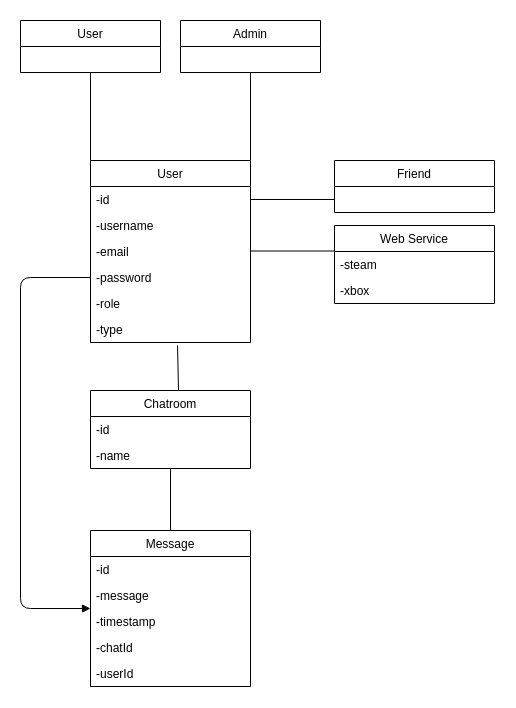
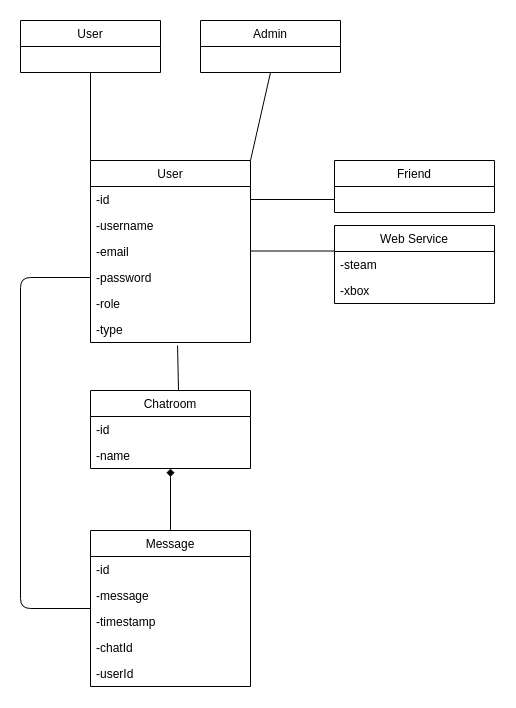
  <mxCell id="0" />
  <mxCell id="1" parent="0" />
  <mxCell id="2" value="User" style="swimlane;fontStyle=0;childLayout=stackLayout;horizontal=1;startSize=26;fillColor=none;horizontalStack=0;resizeParent=1;resizeParentMax=0;resizeLast=0;collapsible=1;marginBottom=0;" parent="1" vertex="1"><mxGeometry x="90" y="160" width="160" height="182" as="geometry"><mxRectangle x="100" y="160" width="90" height="26" as="alternateBounds" /></mxGeometry></mxCell>
  <mxCell id="3" value="-id" style="text;strokeColor=none;fillColor=none;align=left;verticalAlign=top;spacingLeft=4;spacingRight=4;overflow=hidden;rotatable=0;points=[[0,0.5],[1,0.5]];portConstraint=eastwest;" parent="2" vertex="1"><mxGeometry y="26" width="160" height="26" as="geometry" /></mxCell>
  <mxCell id="4" value="-username" style="text;strokeColor=none;fillColor=none;align=left;verticalAlign=top;spacingLeft=4;spacingRight=4;overflow=hidden;rotatable=0;points=[[0,0.5],[1,0.5]];portConstraint=eastwest;" parent="2" vertex="1"><mxGeometry y="52" width="160" height="26" as="geometry" /></mxCell>
  <mxCell id="5" value="-email" style="text;strokeColor=none;fillColor=none;align=left;verticalAlign=top;spacingLeft=4;spacingRight=4;overflow=hidden;rotatable=0;points=[[0,0.5],[1,0.5]];portConstraint=eastwest;" parent="2" vertex="1"><mxGeometry y="78" width="160" height="26" as="geometry" /></mxCell>
  <mxCell id="6" value="-password" style="text;strokeColor=none;fillColor=none;align=left;verticalAlign=top;spacingLeft=4;spacingRight=4;overflow=hidden;rotatable=0;points=[[0,0.5],[1,0.5]];portConstraint=eastwest;" parent="2" vertex="1"><mxGeometry y="104" width="160" height="26" as="geometry" /></mxCell>
  <mxCell id="7" value="-role" style="text;strokeColor=none;fillColor=none;align=left;verticalAlign=top;spacingLeft=4;spacingRight=4;overflow=hidden;rotatable=0;points=[[0,0.5],[1,0.5]];portConstraint=eastwest;" parent="2" vertex="1"><mxGeometry y="130" width="160" height="26" as="geometry" /></mxCell>
  <mxCell id="8" value="-type" style="text;strokeColor=none;fillColor=none;align=left;verticalAlign=top;spacingLeft=4;spacingRight=4;overflow=hidden;rotatable=0;points=[[0,0.5],[1,0.5]];portConstraint=eastwest;" parent="2" vertex="1"><mxGeometry y="156" width="160" height="26" as="geometry" /></mxCell>
- <mxCell id="9" value="Admin" style="swimlane;fontStyle=0;childLayout=stackLayout;horizontal=1;startSize=26;fillColor=none;horizontalStack=0;resizeParent=1;resizeParentMax=0;resizeLast=0;collapsible=1;marginBottom=0;" parent="1" vertex="1"><mxGeometry x="180" y="20" width="140" height="52" as="geometry"><mxRectangle x="340" y="240" width="90" height="26" as="alternateBounds" /></mxGeometry></mxCell>
+ <mxCell id="9" value="Admin" style="swimlane;fontStyle=0;childLayout=stackLayout;horizontal=1;startSize=26;fillColor=none;horizontalStack=0;resizeParent=1;resizeParentMax=0;resizeLast=0;collapsible=1;marginBottom=0;" parent="1" vertex="1"><mxGeometry x="200" y="20" width="140" height="52" as="geometry"><mxRectangle x="340" y="240" width="90" height="26" as="alternateBounds" /></mxGeometry></mxCell>
  <mxCell id="10" value="User" style="swimlane;fontStyle=0;childLayout=stackLayout;horizontal=1;startSize=26;fillColor=none;horizontalStack=0;resizeParent=1;resizeParentMax=0;resizeLast=0;collapsible=1;marginBottom=0;" parent="1" vertex="1"><mxGeometry x="20" y="20" width="140" height="52" as="geometry"><mxRectangle x="340" y="240" width="90" height="26" as="alternateBounds" /></mxGeometry></mxCell>
  <mxCell id="11" value="" style="endArrow=none;html=1;entryX=0.5;entryY=1;entryDx=0;entryDy=0;exitX=1;exitY=0;exitDx=0;exitDy=0;" parent="1" source="2" target="9" edge="1"><mxGeometry width="50" height="50" relative="1" as="geometry"><mxPoint x="230" y="150" as="sourcePoint" /><mxPoint x="440" y="370" as="targetPoint" /></mxGeometry></mxCell>
  <mxCell id="12" value="" style="endArrow=none;html=1;exitX=0;exitY=0;exitDx=0;exitDy=0;entryX=0.5;entryY=1;entryDx=0;entryDy=0;" parent="1" source="2" target="10" edge="1"><mxGeometry width="50" height="50" relative="1" as="geometry"><mxPoint x="170" y="170" as="sourcePoint" /><mxPoint x="250" y="82" as="targetPoint" /></mxGeometry></mxCell>
  <mxCell id="13" value="Friend" style="swimlane;fontStyle=0;childLayout=stackLayout;horizontal=1;startSize=26;fillColor=none;horizontalStack=0;resizeParent=1;resizeParentMax=0;resizeLast=0;collapsible=1;marginBottom=0;" parent="1" vertex="1"><mxGeometry x="334" y="160" width="160" height="52" as="geometry"><mxRectangle x="334" y="170" width="90" height="26" as="alternateBounds" /></mxGeometry></mxCell>
  <mxCell id="14" value="" style="endArrow=none;html=1;entryX=0;entryY=0.75;entryDx=0;entryDy=0;exitX=1;exitY=0.5;exitDx=0;exitDy=0;" parent="1" source="3" target="13" edge="1"><mxGeometry width="50" height="50" relative="1" as="geometry"><mxPoint x="260" y="170" as="sourcePoint" /><mxPoint x="260" y="82" as="targetPoint" /></mxGeometry></mxCell>
  <mxCell id="15" value="Chatroom" style="swimlane;fontStyle=0;childLayout=stackLayout;horizontal=1;startSize=26;fillColor=none;horizontalStack=0;resizeParent=1;resizeParentMax=0;resizeLast=0;collapsible=1;marginBottom=0;" parent="1" vertex="1"><mxGeometry x="90" y="390" width="160" height="78" as="geometry"><mxRectangle x="334" y="170" width="90" height="26" as="alternateBounds" /></mxGeometry></mxCell>
  <mxCell id="16" value="-id" style="text;strokeColor=none;fillColor=none;align=left;verticalAlign=top;spacingLeft=4;spacingRight=4;overflow=hidden;rotatable=0;points=[[0,0.5],[1,0.5]];portConstraint=eastwest;" parent="15" vertex="1"><mxGeometry y="26" width="160" height="26" as="geometry" /></mxCell>
  <mxCell id="17" value="-name" style="text;strokeColor=none;fillColor=none;align=left;verticalAlign=top;spacingLeft=4;spacingRight=4;overflow=hidden;rotatable=0;points=[[0,0.5],[1,0.5]];portConstraint=eastwest;" parent="15" vertex="1"><mxGeometry y="52" width="160" height="26" as="geometry" /></mxCell>
  <mxCell id="18" value="" style="endArrow=none;html=1;entryX=0.55;entryY=0;entryDx=0;entryDy=0;exitX=0.544;exitY=1.115;exitDx=0;exitDy=0;exitPerimeter=0;entryPerimeter=0;" parent="1" source="8" target="15" edge="1"><mxGeometry width="50" height="50" relative="1" as="geometry"><mxPoint x="260" y="170" as="sourcePoint" /><mxPoint x="260" y="82" as="targetPoint" /></mxGeometry></mxCell>
  <mxCell id="19" value="Message" style="swimlane;fontStyle=0;childLayout=stackLayout;horizontal=1;startSize=26;fillColor=none;horizontalStack=0;resizeParent=1;resizeParentMax=0;resizeLast=0;collapsible=1;marginBottom=0;" parent="1" vertex="1"><mxGeometry x="90" y="530" width="160" height="156" as="geometry"><mxRectangle x="334" y="170" width="90" height="26" as="alternateBounds" /></mxGeometry></mxCell>
  <mxCell id="20" value="-id" style="text;strokeColor=none;fillColor=none;align=left;verticalAlign=top;spacingLeft=4;spacingRight=4;overflow=hidden;rotatable=0;points=[[0,0.5],[1,0.5]];portConstraint=eastwest;" parent="19" vertex="1"><mxGeometry y="26" width="160" height="26" as="geometry" /></mxCell>
  <mxCell id="21" value="-message" style="text;strokeColor=none;fillColor=none;align=left;verticalAlign=top;spacingLeft=4;spacingRight=4;overflow=hidden;rotatable=0;points=[[0,0.5],[1,0.5]];portConstraint=eastwest;" parent="19" vertex="1"><mxGeometry y="52" width="160" height="26" as="geometry" /></mxCell>
  <mxCell id="22" value="-timestamp" style="text;strokeColor=none;fillColor=none;align=left;verticalAlign=top;spacingLeft=4;spacingRight=4;overflow=hidden;rotatable=0;points=[[0,0.5],[1,0.5]];portConstraint=eastwest;" parent="19" vertex="1"><mxGeometry y="78" width="160" height="26" as="geometry" /></mxCell>
  <mxCell id="23" value="-chatId" style="text;strokeColor=none;fillColor=none;align=left;verticalAlign=top;spacingLeft=4;spacingRight=4;overflow=hidden;rotatable=0;points=[[0,0.5],[1,0.5]];portConstraint=eastwest;" parent="19" vertex="1"><mxGeometry y="104" width="160" height="26" as="geometry" /></mxCell>
  <mxCell id="24" value="-userId" style="text;strokeColor=none;fillColor=none;align=left;verticalAlign=top;spacingLeft=4;spacingRight=4;overflow=hidden;rotatable=0;points=[[0,0.5],[1,0.5]];portConstraint=eastwest;" parent="19" vertex="1"><mxGeometry y="130" width="160" height="26" as="geometry" /></mxCell>
- <mxCell id="25" value="" style="endArrow=none;html=1;entryX=0.5;entryY=1;entryDx=0;entryDy=0;exitX=0.5;exitY=0;exitDx=0;exitDy=0;" parent="1" source="19" target="15" edge="1"><mxGeometry width="50" height="50" relative="1" as="geometry"><mxPoint x="187.04" y="354.99" as="sourcePoint" /><mxPoint x="188" y="440" as="targetPoint" /></mxGeometry></mxCell>
- <mxCell id="26" value="" style="endArrow=block;html=1;exitX=0;exitY=0.5;exitDx=0;exitDy=0;entryX=0;entryY=0.5;entryDx=0;entryDy=0;" parent="1" source="6" target="19" edge="1"><mxGeometry width="50" height="50" relative="1" as="geometry"><mxPoint x="100" y="170" as="sourcePoint" /><mxPoint x="100" y="82" as="targetPoint" /><Array as="points"><mxPoint x="20" y="277" /><mxPoint x="20" y="608" /></Array></mxGeometry></mxCell>
+ <mxCell id="25" value="" style="endArrow=diamond;html=1;entryX=0.5;entryY=1;entryDx=0;entryDy=0;exitX=0.5;exitY=0;exitDx=0;exitDy=0;" parent="1" source="19" target="15" edge="1"><mxGeometry width="50" height="50" relative="1" as="geometry"><mxPoint x="187.04" y="354.99" as="sourcePoint" /><mxPoint x="188" y="440" as="targetPoint" /></mxGeometry></mxCell>
+ <mxCell id="26" value="" style="endArrow=none;html=1;exitX=0;exitY=0.5;exitDx=0;exitDy=0;entryX=0;entryY=0.5;entryDx=0;entryDy=0;" parent="1" source="6" target="19" edge="1"><mxGeometry width="50" height="50" relative="1" as="geometry"><mxPoint x="100" y="170" as="sourcePoint" /><mxPoint x="100" y="82" as="targetPoint" /><Array as="points"><mxPoint x="20" y="277" /><mxPoint x="20" y="608" /></Array></mxGeometry></mxCell>
  <mxCell id="27" value="Web Service" style="swimlane;fontStyle=0;childLayout=stackLayout;horizontal=1;startSize=26;fillColor=none;horizontalStack=0;resizeParent=1;resizeParentMax=0;resizeLast=0;collapsible=1;marginBottom=0;" vertex="1" parent="1"><mxGeometry x="334" y="225" width="160" height="78" as="geometry"><mxRectangle x="334" y="170" width="90" height="26" as="alternateBounds" /></mxGeometry></mxCell>
  <mxCell id="28" value="-steam" style="text;strokeColor=none;fillColor=none;align=left;verticalAlign=top;spacingLeft=4;spacingRight=4;overflow=hidden;rotatable=0;points=[[0,0.5],[1,0.5]];portConstraint=eastwest;" vertex="1" parent="27"><mxGeometry y="26" width="160" height="26" as="geometry" /></mxCell>
  <mxCell id="29" value="-xbox" style="text;strokeColor=none;fillColor=none;align=left;verticalAlign=top;spacingLeft=4;spacingRight=4;overflow=hidden;rotatable=0;points=[[0,0.5],[1,0.5]];portConstraint=eastwest;" vertex="1" parent="27"><mxGeometry y="52" width="160" height="26" as="geometry" /></mxCell>
  <mxCell id="30" value="" style="endArrow=none;html=1;entryX=0;entryY=0.75;entryDx=0;entryDy=0;exitX=1;exitY=0.5;exitDx=0;exitDy=0;" edge="1" parent="1"><mxGeometry width="50" height="50" relative="1" as="geometry"><mxPoint x="250" y="250.5" as="sourcePoint" /><mxPoint x="334" y="250.5" as="targetPoint" /></mxGeometry></mxCell>
